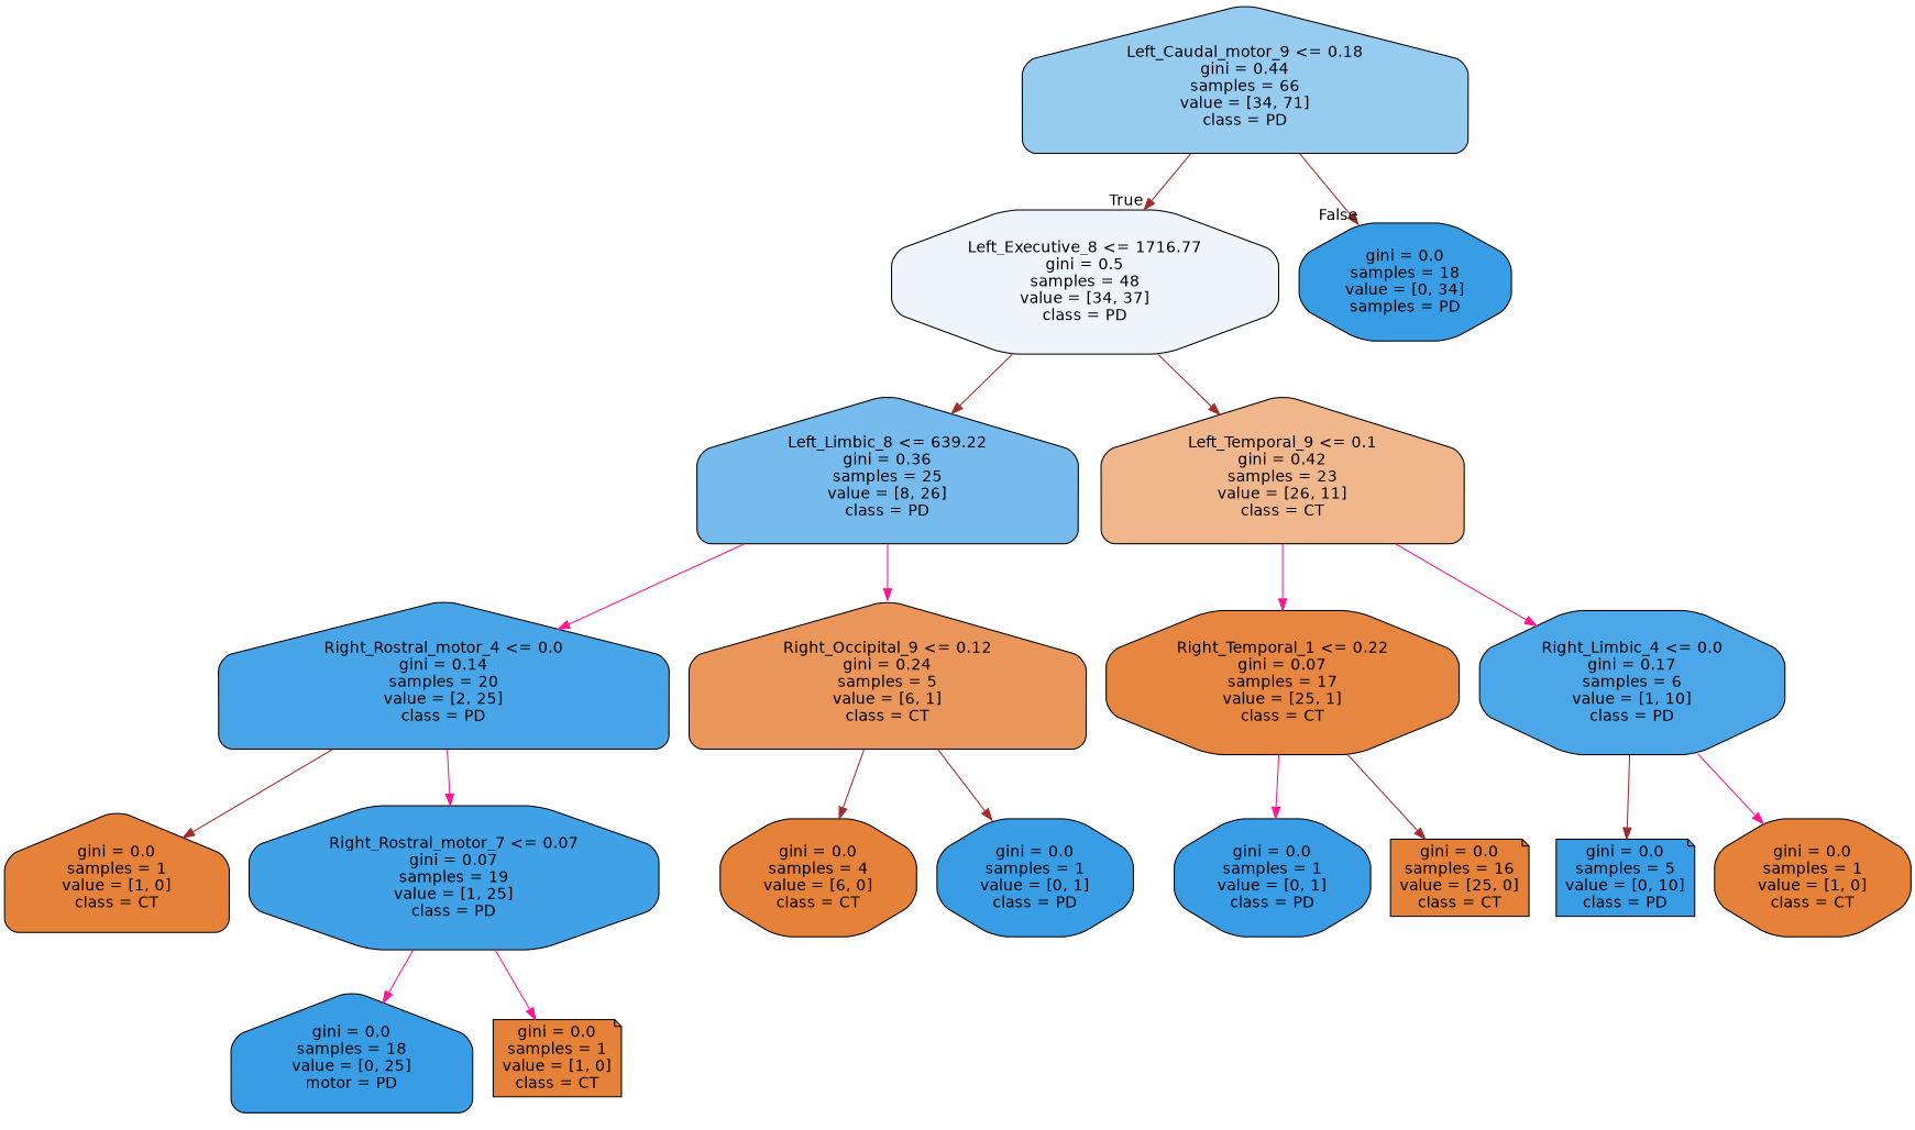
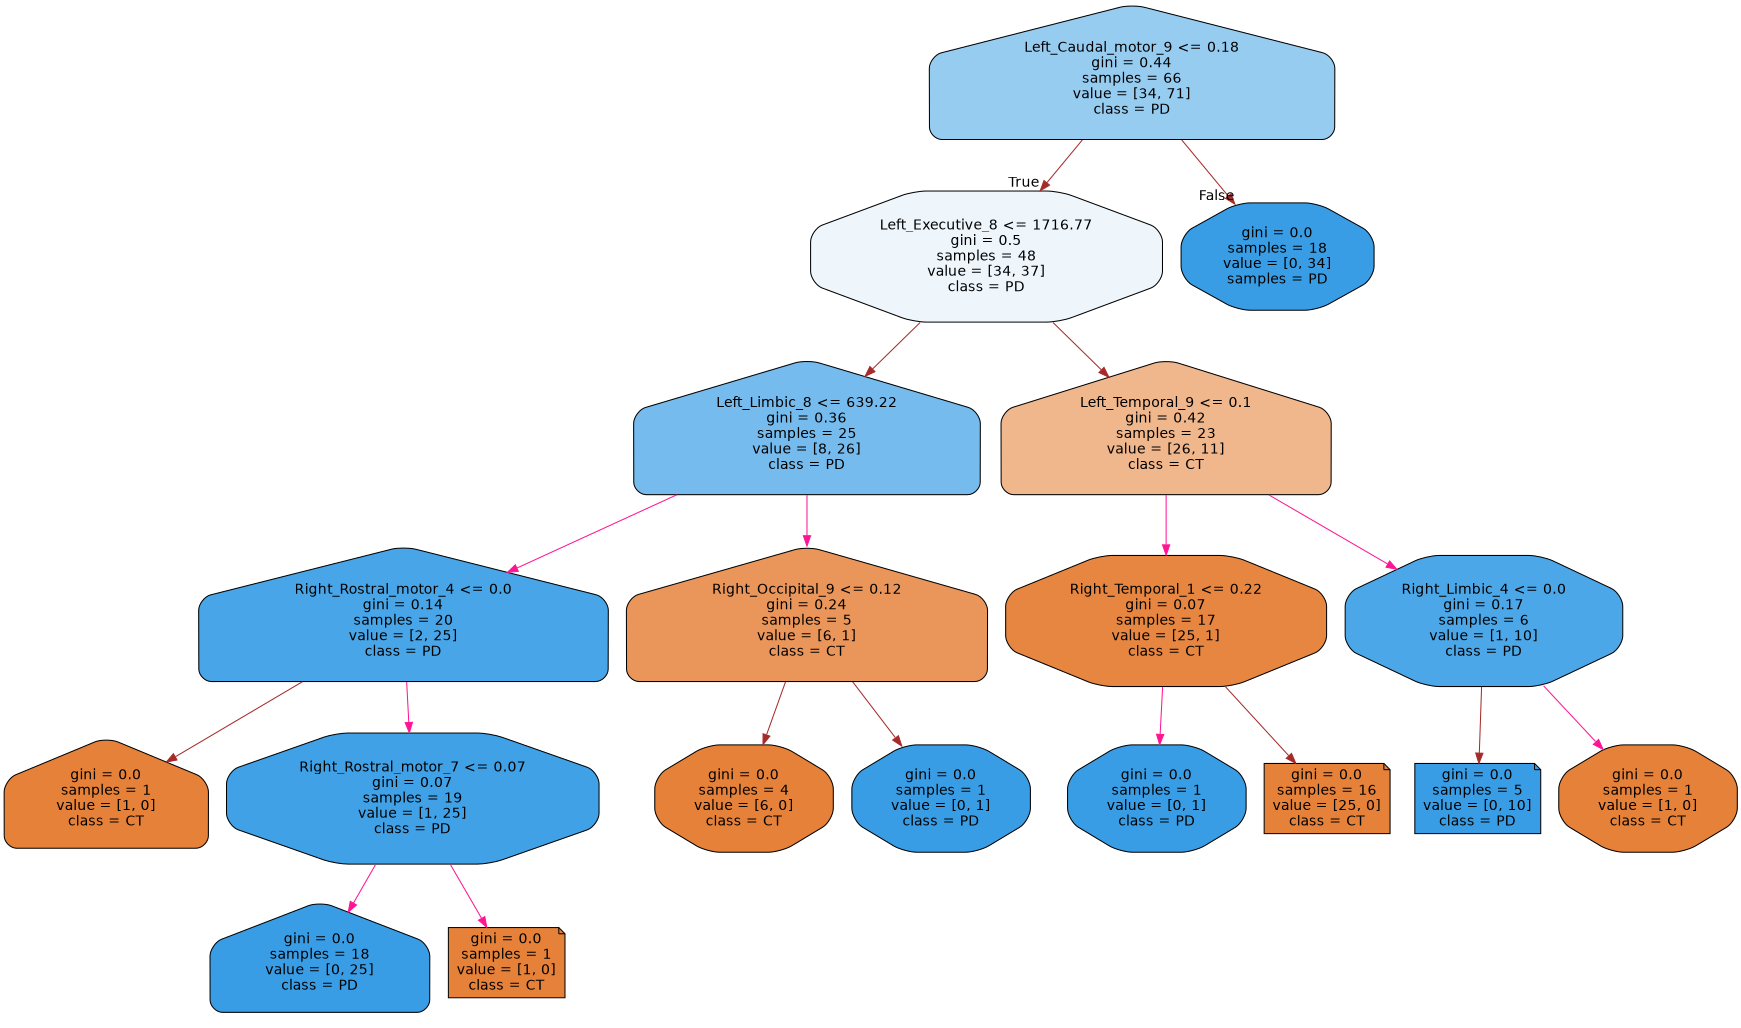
  digraph {
    node [color=black fillcolor="#399de5ff" fontname=helvetica shape=octagon style="filled, rounded"]
    edge [color=brown fontname=helvetica]
    n1 [fillcolor="#399de585" label="Left_Caudal_motor_9 <= 0.18\ngini = 0.44\nsamples = 66\nvalue = [34, 71]\nclass = PD" shape=house]
    n2 [fillcolor="#399de515" label="Left_Executive_8 <= 1716.77\ngini = 0.5\nsamples = 48\nvalue = [34, 37]\nclass = PD"]
    n3 [label="gini = 0.0\nsamples = 18\nvalue = [0, 34]\nsamples = PD"]
    n4 [fillcolor="#399de5b1" label="Left_Limbic_8 <= 639.22\ngini = 0.36\nsamples = 25\nvalue = [8, 26]\nclass = PD" shape=house]
    n5 [fillcolor="#e5813993" label="Left_Temporal_9 <= 0.1\ngini = 0.42\nsamples = 23\nvalue = [26, 11]\nclass = CT" shape=house]
    n6 [fillcolor="#399de5eb" label="Right_Rostral_motor_4 <= 0.0\ngini = 0.14\nsamples = 20\nvalue = [2, 25]\nclass = PD" shape=house]
    n7 [fillcolor="#e58139d4" label="Right_Occipital_9 <= 0.12\ngini = 0.24\nsamples = 5\nvalue = [6, 1]\nclass = CT" shape=house]
    n8 [fillcolor="#e58139f5" label="Right_Temporal_1 <= 0.22\ngini = 0.07\nsamples = 17\nvalue = [25, 1]\nclass = CT"]
    n9 [fillcolor="#399de5e6" label="Right_Limbic_4 <= 0.0\ngini = 0.17\nsamples = 6\nvalue = [1, 10]\nclass = PD"]
    n10 [fillcolor="#e58139ff" label="gini = 0.0\nsamples = 1\nvalue = [1, 0]\nclass = CT" shape=house]
    n11 [fillcolor="#399de5f5" label="Right_Rostral_motor_7 <= 0.07\ngini = 0.07\nsamples = 19\nvalue = [1, 25]\nclass = PD"]
    n12 [fillcolor="#e58139ff" label="gini = 0.0\nsamples = 4\nvalue = [6, 0]\nclass = CT"]
    n13 [label="gini = 0.0\nsamples = 1\nvalue = [0, 1]\nclass = PD"]
-   n14 [label="gini = 0.0\nsamples = 18\nvalue = [0, 25]\nmotor = PD" shape=house]
+   n14 [label="gini = 0.0\nsamples = 18\nvalue = [0, 25]\nclass = PD" shape=house]
    n15 [fillcolor="#e58139ff" label="gini = 0.0\nsamples = 1\nvalue = [1, 0]\nclass = CT" shape=note]
    n16 [label="gini = 0.0\nsamples = 1\nvalue = [0, 1]\nclass = PD"]
    n17 [fillcolor="#e58139ff" label="gini = 0.0\nsamples = 16\nvalue = [25, 0]\nclass = CT" shape=note]
    n18 [label="gini = 0.0\nsamples = 5\nvalue = [0, 10]\nclass = PD" shape=note]
    n19 [fillcolor="#e58139ff" label="gini = 0.0\nsamples = 1\nvalue = [1, 0]\nclass = CT"]
    n1 -> n2 [headlabel=True labelangle=45 labeldistance=2.5]
    n1 -> n3 [headlabel=False labelangle=-45 labeldistance=2.5]
    n2 -> n4
    n2 -> n5
    n4 -> n6 [color=deeppink]
    n4 -> n7 [color=deeppink]
    n5 -> n8 [color=deeppink]
    n5 -> n9 [color=deeppink]
    n6 -> n10
    n6 -> n11 [color=deeppink]
    n7 -> n12
    n7 -> n13
    n8 -> n16 [color=deeppink]
    n8 -> n17
    n9 -> n18
    n9 -> n19 [color=deeppink]
    n11 -> n14 [color=deeppink]
    n11 -> n15 [color=deeppink]
  }
